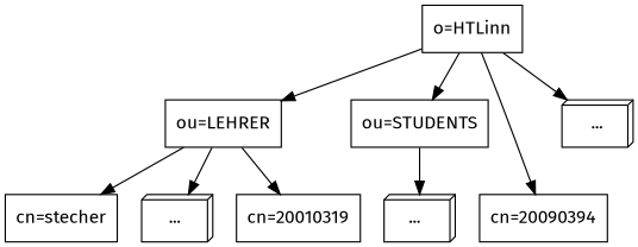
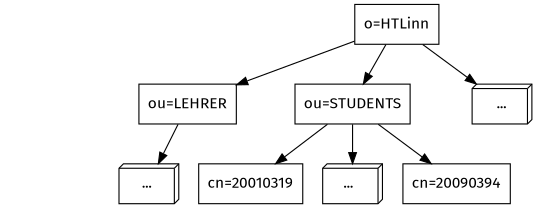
  digraph {
    fontname="Fira Sans"
    rankdir=TB
    node [fontname="Fira Sans" shape=box]
    edge [fontname="Fira Sans"]
    "o=HTLinn"
    "ou=STUDENTS"
    "ou=LEHRER"
    "..." [shape=box3d]
    n5 [label="cn=20010319"]
    n6 [label="cn=20090394"]
    "...  " [shape=box3d]
-   "cn=stecher"
    "... " [shape=box3d]
    "o=HTLinn" -> "ou=STUDENTS"
    "o=HTLinn" -> "ou=LEHRER"
    "o=HTLinn" -> "..."
-   "ou=LEHRER" -> n5
-   "o=HTLinn" -> n6
+   "ou=STUDENTS" -> n5
+   "ou=STUDENTS" -> n6
    "ou=STUDENTS" -> "...  "
-   "ou=LEHRER" -> "cn=stecher"
    "ou=LEHRER" -> "... "
  }
